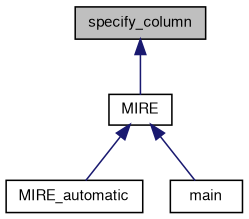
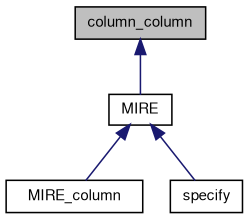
  digraph {
    rankdir=TB
    node [color=black fillcolor=white fontname=FreeSans fontsize=10 shape=record style=filled]
    edge [color=midnightblue dir=back fontname=FreeSans fontsize=10 labelfontname=FreeSans labelfontsize=10 style=solid]
-   n1 [fillcolor=grey75 fontcolor=black height=0.2 label=specify_column width=0.4]
+   n1 [fillcolor=grey75 fontcolor=black height=0.2 label=column_column width=0.4]
    n2 [height=0.2 label=MIRE width=0.4]
-   n3 [height=0.2 label=MIRE_automatic width=0.4]
-   n4 [height=0.2 label=main width=0.4]
+   n3 [height=0.2 label=MIRE_column width=0.4]
+   n4 [height=0.2 label=specify width=0.4]
    n1 -> n2
    n2 -> n3
    n2 -> n4
  }
